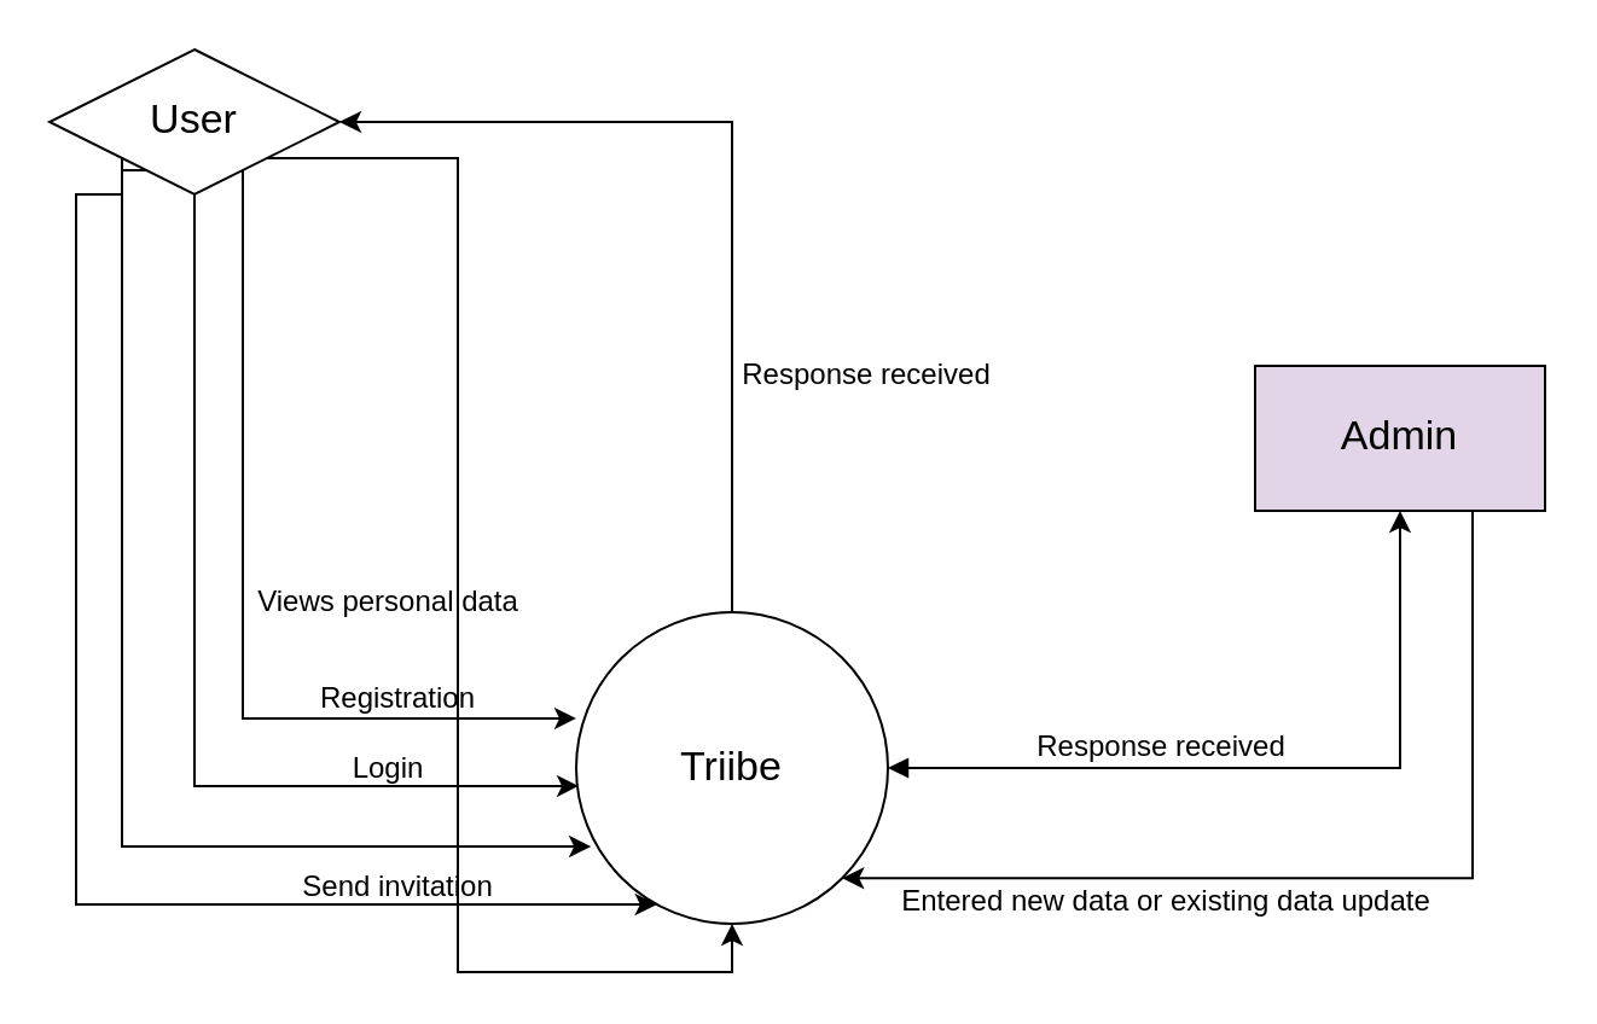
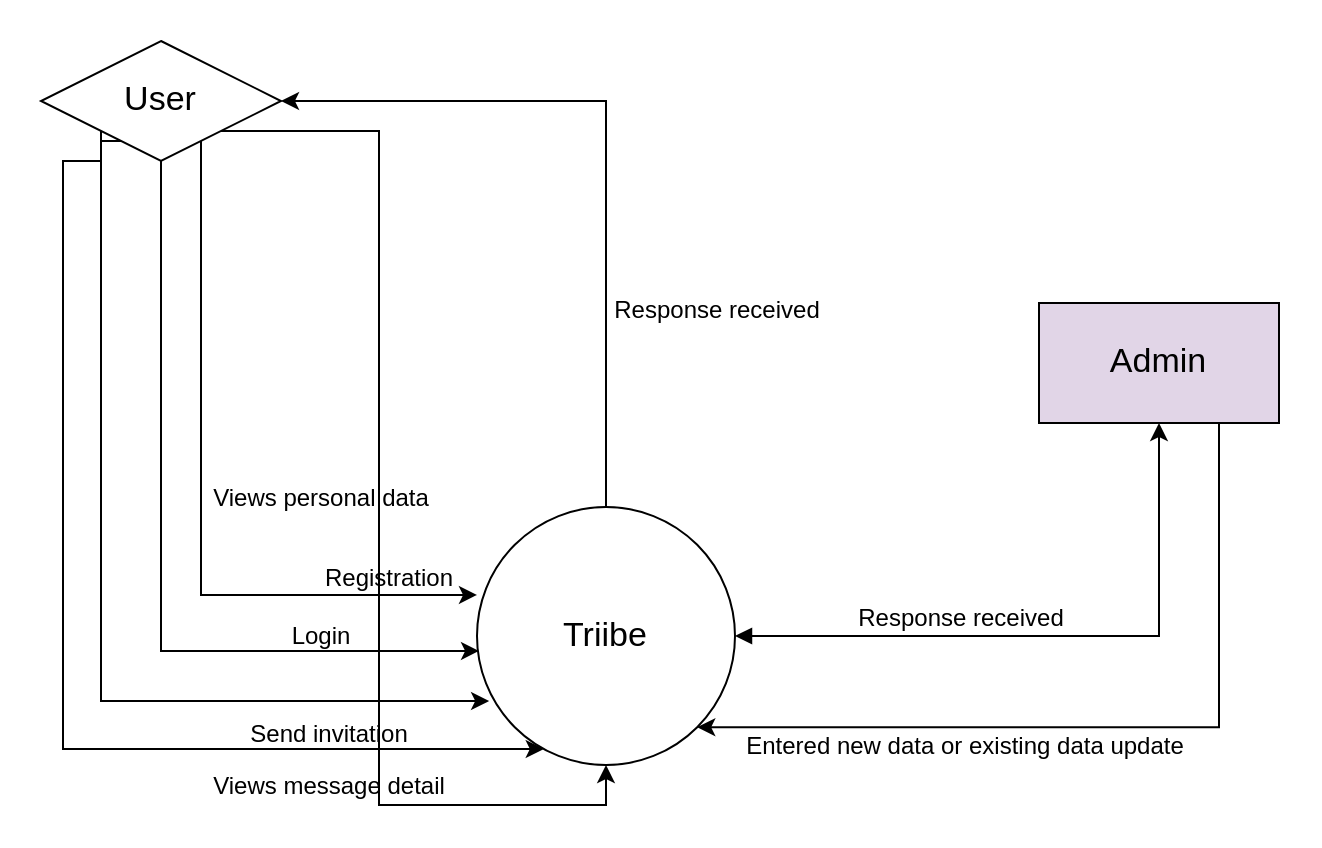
  <mxCell id="0" />
  <mxCell id="1" parent="0" />
  <mxCell id="2" style="edgeStyle=orthogonalEdgeStyle;rounded=0;orthogonalLoop=1;jettySize=auto;html=1;entryX=0;entryY=0.341;entryDx=0;entryDy=0;entryPerimeter=0;" edge="1" parent="1" source="7" target="12"><mxGeometry relative="1" as="geometry"><Array as="points"><mxPoint x="100" y="297" /></Array></mxGeometry></mxCell>
  <mxCell id="3" style="edgeStyle=orthogonalEdgeStyle;rounded=0;orthogonalLoop=1;jettySize=auto;html=1;entryX=0.008;entryY=0.558;entryDx=0;entryDy=0;entryPerimeter=0;" edge="1" parent="1" source="7" target="12"><mxGeometry relative="1" as="geometry"><Array as="points"><mxPoint x="80" y="325" /></Array></mxGeometry></mxCell>
  <mxCell id="4" style="edgeStyle=orthogonalEdgeStyle;rounded=0;orthogonalLoop=1;jettySize=auto;html=1;exitX=0.25;exitY=1;exitDx=0;exitDy=0;entryX=0.047;entryY=0.752;entryDx=0;entryDy=0;entryPerimeter=0;" edge="1" parent="1" source="7" target="12"><mxGeometry relative="1" as="geometry"><Array as="points"><mxPoint x="50" y="350" /></Array></mxGeometry></mxCell>
  <mxCell id="5" style="edgeStyle=orthogonalEdgeStyle;rounded=0;orthogonalLoop=1;jettySize=auto;html=1;exitX=0;exitY=1;exitDx=0;exitDy=0;" edge="1" parent="1" source="7" target="12"><mxGeometry relative="1" as="geometry"><mxPoint x="249" y="388" as="targetPoint" /><Array as="points"><mxPoint x="31" y="80" /><mxPoint x="31" y="374" /></Array></mxGeometry></mxCell>
  <mxCell id="6" style="edgeStyle=orthogonalEdgeStyle;rounded=0;orthogonalLoop=1;jettySize=auto;html=1;exitX=0;exitY=1;exitDx=0;exitDy=0;entryX=0.5;entryY=1;entryDx=0;entryDy=0;" edge="1" parent="1" source="7" target="12"><mxGeometry relative="1" as="geometry" /></mxCell>
  <mxCell id="7" value="User" style="rhombus;whiteSpace=wrap;html=1;fontSize=17;" vertex="1" parent="1"><mxGeometry x="20" y="20" width="120" height="60" as="geometry" /></mxCell>
  <mxCell id="8" style="edgeStyle=orthogonalEdgeStyle;rounded=0;orthogonalLoop=1;jettySize=auto;html=1;exitX=0.75;exitY=1;exitDx=0;exitDy=0;entryX=1;entryY=1;entryDx=0;entryDy=0;startArrow=none;startFill=0;endArrow=classic;endFill=1;" edge="1" parent="1" source="9" target="12"><mxGeometry relative="1" as="geometry"><Array as="points"><mxPoint x="609" y="363" /></Array></mxGeometry></mxCell>
  <mxCell id="9" value="Admin" style="rounded=0;whiteSpace=wrap;html=1;fontSize=17;fillColor=#e1d5e7;" vertex="1" parent="1"><mxGeometry x="519" y="151" width="120" height="60" as="geometry" /></mxCell>
  <mxCell id="10" style="edgeStyle=orthogonalEdgeStyle;rounded=0;orthogonalLoop=1;jettySize=auto;html=1;entryX=1;entryY=0.5;entryDx=0;entryDy=0;exitX=0.5;exitY=0;exitDx=0;exitDy=0;" edge="1" parent="1" source="12" target="7"><mxGeometry relative="1" as="geometry" /></mxCell>
  <mxCell id="11" style="edgeStyle=orthogonalEdgeStyle;rounded=0;orthogonalLoop=1;jettySize=auto;html=1;entryX=0.5;entryY=1;entryDx=0;entryDy=0;startArrow=block;startFill=1;" edge="1" parent="1" source="12" target="9"><mxGeometry relative="1" as="geometry" /></mxCell>
  <mxCell id="12" value="Triibe" style="ellipse;whiteSpace=wrap;html=1;aspect=fixed;fontSize=17;" vertex="1" parent="1"><mxGeometry x="238" y="253" width="129" height="129" as="geometry" /></mxCell>
  <mxCell id="13" value="Response received" style="text;html=1;resizable=0;autosize=1;align=center;verticalAlign=middle;points=[];fillColor=none;strokeColor=none;rounded=0;" vertex="1" parent="1"><mxGeometry x="301" y="146" width="113" height="18" as="geometry" /></mxCell>
  <mxCell id="14" value="Response received" style="text;html=1;resizable=0;autosize=1;align=center;verticalAlign=middle;points=[];fillColor=none;strokeColor=none;rounded=0;" vertex="1" parent="1"><mxGeometry x="423" y="300" width="113" height="18" as="geometry" /></mxCell>
  <mxCell id="15" value="Entered new data or existing data update" style="text;html=1;resizable=0;autosize=1;align=center;verticalAlign=middle;points=[];fillColor=none;strokeColor=none;rounded=0;" vertex="1" parent="1"><mxGeometry x="367" y="364" width="229" height="18" as="geometry" /></mxCell>
- <mxCell id="16" value="Registration" style="text;html=1;resizable=0;autosize=1;align=center;verticalAlign=middle;points=[];fillColor=none;strokeColor=none;rounded=0;" vertex="1" parent="1"><mxGeometry x="127" y="280" width="74" height="18" as="geometry" /></mxCell>
+ <mxCell id="16" value="Registration" style="text;html=1;resizable=0;autosize=1;align=center;verticalAlign=middle;points=[];fillColor=none;strokeColor=none;rounded=0;" vertex="1" parent="1"><mxGeometry x="157" y="280" width="74" height="18" as="geometry" /></mxCell>
  <mxCell id="17" value="Login" style="text;html=1;resizable=0;autosize=1;align=center;verticalAlign=middle;points=[];fillColor=none;strokeColor=none;rounded=0;" vertex="1" parent="1"><mxGeometry x="140" y="308.5" width="39" height="18" as="geometry" /></mxCell>
  <mxCell id="18" value="Views personal data" style="text;html=1;resizable=0;autosize=1;align=center;verticalAlign=middle;points=[];fillColor=none;strokeColor=none;rounded=0;" vertex="1" parent="1"><mxGeometry x="100.5" y="240" width="118" height="18" as="geometry" /></mxCell>
  <mxCell id="19" value="Send invitation" style="text;html=1;resizable=0;autosize=1;align=center;verticalAlign=middle;points=[];fillColor=none;strokeColor=none;rounded=0;" vertex="1" parent="1"><mxGeometry x="119.5" y="358" width="89" height="18" as="geometry" /></mxCell>
+ <mxCell id="20" value="Views message detail" style="text;html=1;resizable=0;autosize=1;align=center;verticalAlign=middle;points=[];fillColor=none;strokeColor=none;rounded=0;" vertex="1" parent="1"><mxGeometry x="101" y="384" width="126" height="18" as="geometry" /></mxCell>
